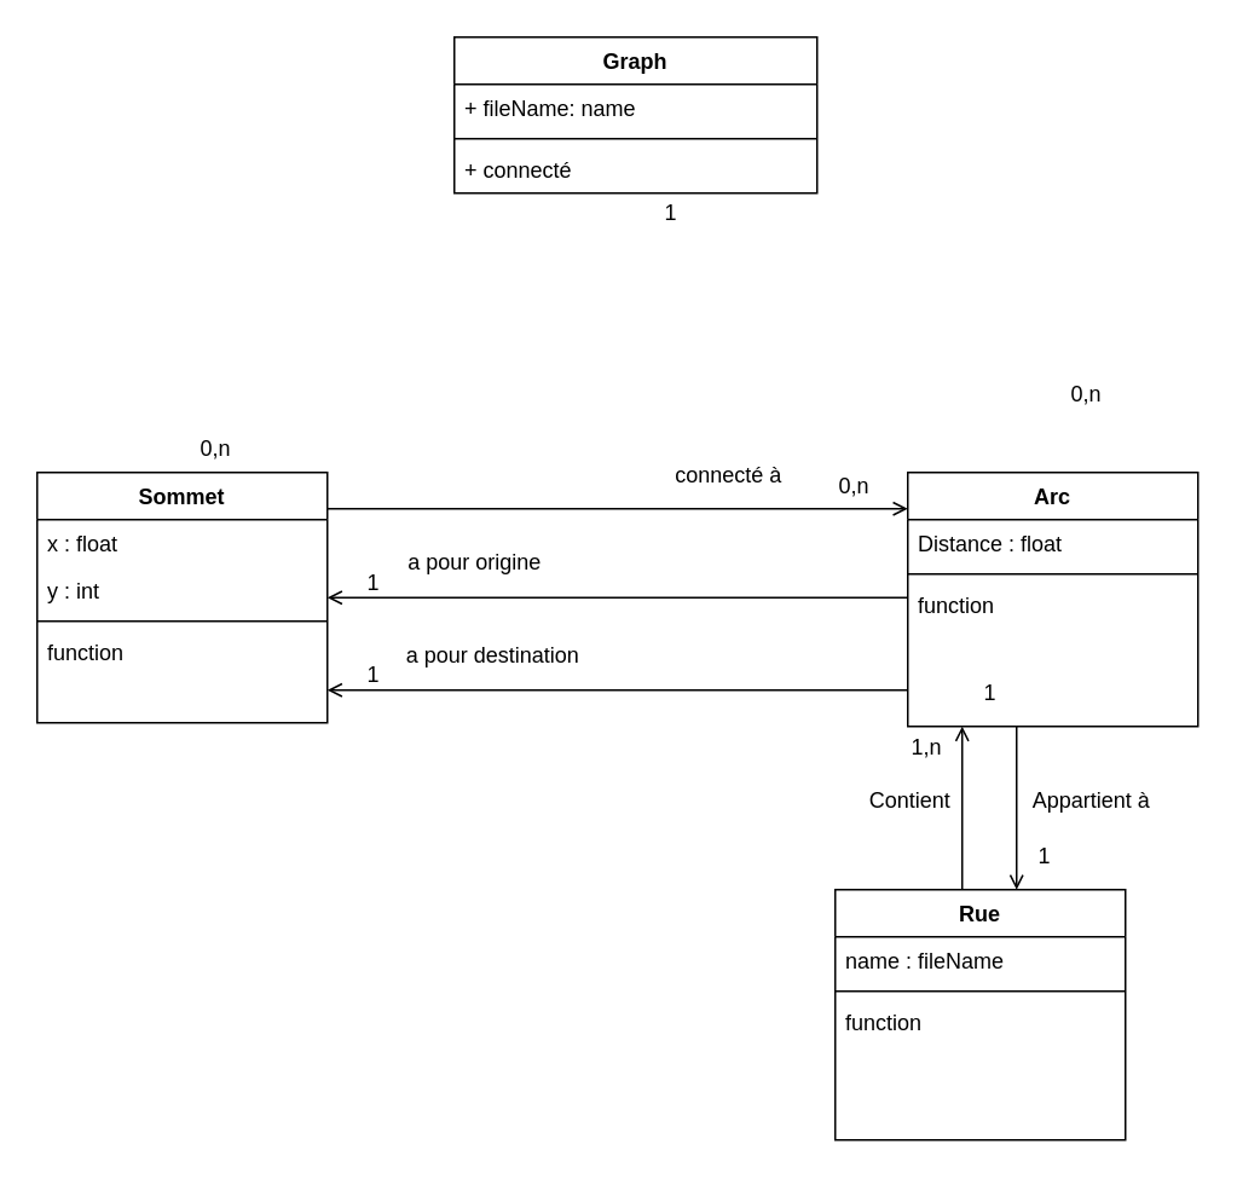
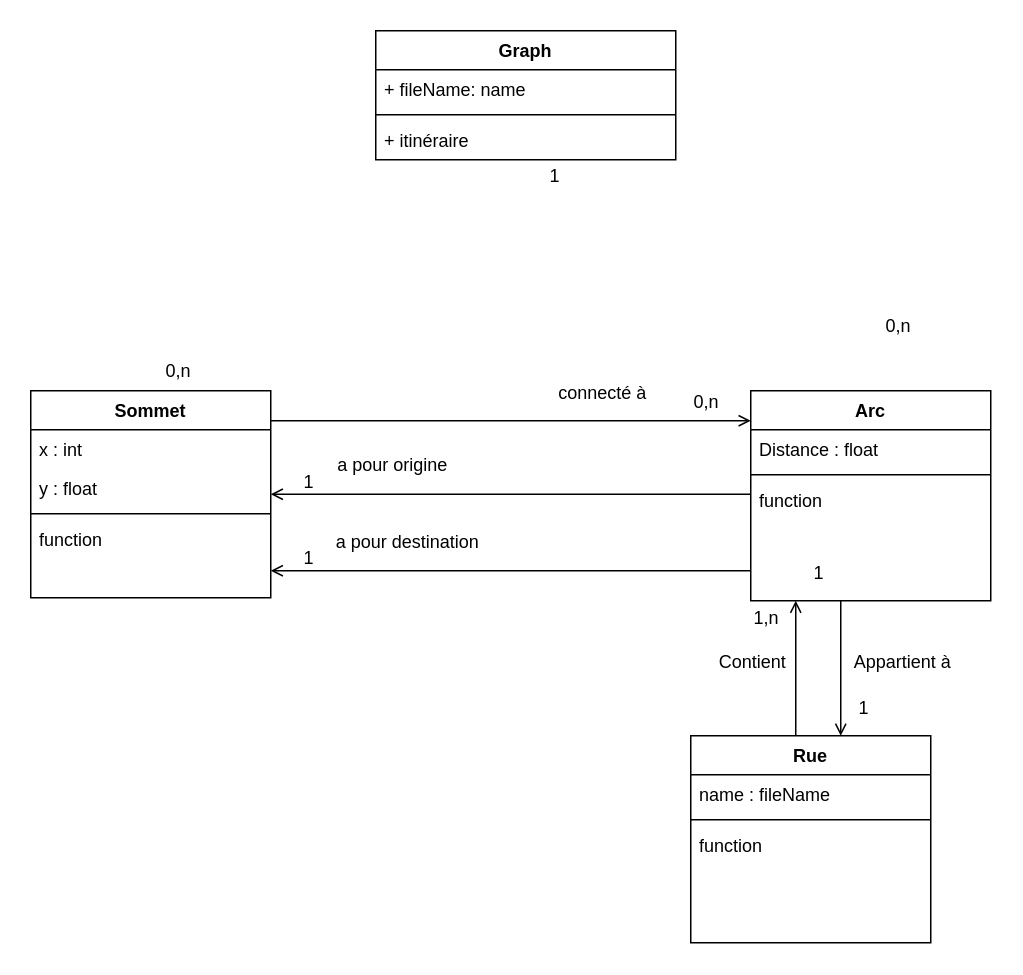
  <mxCell id="0" />
  <mxCell id="1" parent="0" />
  <mxCell id="2" value="Sommet" style="swimlane;fontStyle=1;align=center;verticalAlign=top;childLayout=stackLayout;horizontal=1;startSize=26;horizontalStack=0;resizeParent=1;resizeLast=0;collapsible=1;marginBottom=0;rounded=0;shadow=0;strokeWidth=1;" parent="1" vertex="1"><mxGeometry x="20" y="260" width="160" height="138" as="geometry"><mxRectangle x="230" y="140" width="160" height="26" as="alternateBounds" /></mxGeometry></mxCell>
- <mxCell id="3" value="x : float" style="text;align=left;verticalAlign=top;spacingLeft=4;spacingRight=4;overflow=hidden;rotatable=0;points=[[0,0.5],[1,0.5]];portConstraint=eastwest;" parent="2" vertex="1"><mxGeometry y="26" width="160" height="26" as="geometry" /></mxCell>
- <mxCell id="4" value="y : int" style="text;align=left;verticalAlign=top;spacingLeft=4;spacingRight=4;overflow=hidden;rotatable=0;points=[[0,0.5],[1,0.5]];portConstraint=eastwest;rounded=0;shadow=0;html=0;" parent="2" vertex="1"><mxGeometry y="52" width="160" height="26" as="geometry" /></mxCell>
+ <mxCell id="3" value="x : int" style="text;align=left;verticalAlign=top;spacingLeft=4;spacingRight=4;overflow=hidden;rotatable=0;points=[[0,0.5],[1,0.5]];portConstraint=eastwest;" parent="2" vertex="1"><mxGeometry y="26" width="160" height="26" as="geometry" /></mxCell>
+ <mxCell id="4" value="y : float" style="text;align=left;verticalAlign=top;spacingLeft=4;spacingRight=4;overflow=hidden;rotatable=0;points=[[0,0.5],[1,0.5]];portConstraint=eastwest;rounded=0;shadow=0;html=0;" parent="2" vertex="1"><mxGeometry y="52" width="160" height="26" as="geometry" /></mxCell>
  <mxCell id="5" value="" style="line;html=1;strokeWidth=1;align=left;verticalAlign=middle;spacingTop=-1;spacingLeft=3;spacingRight=3;rotatable=0;labelPosition=right;points=[];portConstraint=eastwest;" parent="2" vertex="1"><mxGeometry y="78" width="160" height="8" as="geometry" /></mxCell>
  <mxCell id="6" value="function" style="text;align=left;verticalAlign=top;spacingLeft=4;spacingRight=4;overflow=hidden;rotatable=0;points=[[0,0.5],[1,0.5]];portConstraint=eastwest;" parent="2" vertex="1"><mxGeometry y="86" width="160" height="26" as="geometry" /></mxCell>
  <mxCell id="7" value="Arc" style="swimlane;fontStyle=1;align=center;verticalAlign=top;childLayout=stackLayout;horizontal=1;startSize=26;horizontalStack=0;resizeParent=1;resizeLast=0;collapsible=1;marginBottom=0;rounded=0;shadow=0;strokeWidth=1;" parent="1" vertex="1"><mxGeometry x="500" y="260" width="160" height="140" as="geometry"><mxRectangle x="550" y="140" width="160" height="26" as="alternateBounds" /></mxGeometry></mxCell>
  <mxCell id="8" value="Distance : float" style="text;align=left;verticalAlign=top;spacingLeft=4;spacingRight=4;overflow=hidden;rotatable=0;points=[[0,0.5],[1,0.5]];portConstraint=eastwest;" parent="7" vertex="1"><mxGeometry y="26" width="160" height="26" as="geometry" /></mxCell>
  <mxCell id="9" value="" style="line;html=1;strokeWidth=1;align=left;verticalAlign=middle;spacingTop=-1;spacingLeft=3;spacingRight=3;rotatable=0;labelPosition=right;points=[];portConstraint=eastwest;" parent="7" vertex="1"><mxGeometry y="52" width="160" height="8" as="geometry" /></mxCell>
  <mxCell id="10" value="function" style="text;align=left;verticalAlign=top;spacingLeft=4;spacingRight=4;overflow=hidden;rotatable=0;points=[[0,0.5],[1,0.5]];portConstraint=eastwest;" parent="7" vertex="1"><mxGeometry y="60" width="160" height="26" as="geometry" /></mxCell>
  <mxCell id="11" value="" style="endArrow=open;shadow=0;strokeWidth=1;rounded=0;endFill=1;edgeStyle=elbowEdgeStyle;elbow=vertical;" parent="1" source="2" target="7" edge="1"><mxGeometry x="0.5" y="41" relative="1" as="geometry"><mxPoint x="320" y="182" as="sourcePoint" /><mxPoint x="480" y="182" as="targetPoint" /><mxPoint x="-40" y="32" as="offset" /><Array as="points"><mxPoint x="330" y="280" /><mxPoint x="290" y="290" /></Array></mxGeometry></mxCell>
  <mxCell id="12" value="" style="resizable=0;align=left;verticalAlign=bottom;labelBackgroundColor=none;fontSize=12;" parent="11" connectable="0" vertex="1"><mxGeometry x="-1" relative="1" as="geometry"><mxPoint x="10" y="-4" as="offset" /></mxGeometry></mxCell>
  <mxCell id="13" value="0,n" style="resizable=0;align=right;verticalAlign=bottom;labelBackgroundColor=none;fontSize=12;" parent="11" connectable="0" vertex="1"><mxGeometry x="1" relative="1" as="geometry"><mxPoint x="-20" y="-4" as="offset" /></mxGeometry></mxCell>
  <mxCell id="14" value="connecté à" style="text;html=1;resizable=0;points=[];;align=center;verticalAlign=middle;labelBackgroundColor=none;rounded=0;shadow=0;strokeWidth=1;fontSize=12;" parent="11" vertex="1" connectable="0"><mxGeometry x="0.5" y="49" relative="1" as="geometry"><mxPoint x="-20" y="30" as="offset" /></mxGeometry></mxCell>
  <mxCell id="15" value="Graph" style="swimlane;fontStyle=1;align=center;verticalAlign=top;childLayout=stackLayout;horizontal=1;startSize=26;horizontalStack=0;resizeParent=1;resizeParentMax=0;resizeLast=0;collapsible=1;marginBottom=0;whiteSpace=wrap;html=1;" parent="1" vertex="1"><mxGeometry x="250" y="20" width="200" height="86" as="geometry" /></mxCell>
  <mxCell id="16" value="+ fileName: name" style="text;strokeColor=none;fillColor=none;align=left;verticalAlign=top;spacingLeft=4;spacingRight=4;overflow=hidden;rotatable=0;points=[[0,0.5],[1,0.5]];portConstraint=eastwest;whiteSpace=wrap;html=1;" parent="15" vertex="1"><mxGeometry y="26" width="200" height="26" as="geometry" /></mxCell>
  <mxCell id="17" value="" style="line;strokeWidth=1;fillColor=none;align=left;verticalAlign=middle;spacingTop=-1;spacingLeft=3;spacingRight=3;rotatable=0;labelPosition=right;points=[];portConstraint=eastwest;strokeColor=inherit;" parent="15" vertex="1"><mxGeometry y="52" width="200" height="8" as="geometry" /></mxCell>
- <mxCell id="18" value="+ connecté" style="text;strokeColor=none;fillColor=none;align=left;verticalAlign=top;spacingLeft=4;spacingRight=4;overflow=hidden;rotatable=0;points=[[0,0.5],[1,0.5]];portConstraint=eastwest;whiteSpace=wrap;html=1;" parent="15" vertex="1"><mxGeometry y="60" width="200" height="26" as="geometry" /></mxCell>
+ <mxCell id="18" value="+ itinéraire" style="text;strokeColor=none;fillColor=none;align=left;verticalAlign=top;spacingLeft=4;spacingRight=4;overflow=hidden;rotatable=0;points=[[0,0.5],[1,0.5]];portConstraint=eastwest;whiteSpace=wrap;html=1;" parent="15" vertex="1"><mxGeometry y="60" width="200" height="26" as="geometry" /></mxCell>
  <mxCell id="19" value="" style="endArrow=open;shadow=0;strokeWidth=1;rounded=0;endFill=1;edgeStyle=elbowEdgeStyle;elbow=vertical;" parent="1" source="7" target="2" edge="1"><mxGeometry x="0.5" y="41" relative="1" as="geometry"><mxPoint x="160" y="456" as="sourcePoint" /><mxPoint x="450" y="456" as="targetPoint" /><mxPoint x="-40" y="32" as="offset" /><Array as="points"><mxPoint x="330" y="329" /><mxPoint x="310" y="350" /></Array></mxGeometry></mxCell>
  <mxCell id="20" value="" style="resizable=0;align=left;verticalAlign=bottom;labelBackgroundColor=none;fontSize=12;" parent="19" connectable="0" vertex="1"><mxGeometry x="-1" relative="1" as="geometry"><mxPoint x="10" y="-4" as="offset" /></mxGeometry></mxCell>
  <mxCell id="21" value="1" style="resizable=0;align=right;verticalAlign=bottom;labelBackgroundColor=none;fontSize=12;" parent="19" connectable="0" vertex="1"><mxGeometry x="1" relative="1" as="geometry"><mxPoint x="30" as="offset" /></mxGeometry></mxCell>
  <mxCell id="22" value="a pour origine" style="text;html=1;resizable=0;points=[];;align=center;verticalAlign=middle;labelBackgroundColor=none;rounded=0;shadow=0;strokeWidth=1;fontSize=12;" parent="19" vertex="1" connectable="0"><mxGeometry x="0.5" y="49" relative="1" as="geometry"><mxPoint y="-69" as="offset" /></mxGeometry></mxCell>
  <mxCell id="23" value="" style="endArrow=open;shadow=0;strokeWidth=1;rounded=0;endFill=1;edgeStyle=elbowEdgeStyle;elbow=vertical;" parent="1" source="7" target="2" edge="1"><mxGeometry x="0.5" y="41" relative="1" as="geometry"><mxPoint x="480" y="446" as="sourcePoint" /><mxPoint x="160" y="446" as="targetPoint" /><mxPoint x="-40" y="32" as="offset" /><Array as="points"><mxPoint x="300" y="380" /></Array></mxGeometry></mxCell>
  <mxCell id="24" value="" style="resizable=0;align=left;verticalAlign=bottom;labelBackgroundColor=none;fontSize=12;" parent="23" connectable="0" vertex="1"><mxGeometry x="-1" relative="1" as="geometry"><mxPoint x="10" y="-4" as="offset" /></mxGeometry></mxCell>
  <mxCell id="25" value="1" style="resizable=0;align=right;verticalAlign=bottom;labelBackgroundColor=none;fontSize=12;" parent="23" connectable="0" vertex="1"><mxGeometry x="1" relative="1" as="geometry"><mxPoint x="30" as="offset" /></mxGeometry></mxCell>
  <mxCell id="26" value="a pour destination" style="text;html=1;resizable=0;points=[];;align=center;verticalAlign=middle;labelBackgroundColor=none;rounded=0;shadow=0;strokeWidth=1;fontSize=12;" parent="23" vertex="1" connectable="0"><mxGeometry x="0.5" y="49" relative="1" as="geometry"><mxPoint x="10" y="-69" as="offset" /></mxGeometry></mxCell>
  <mxCell id="27" value="1" style="resizable=0;align=right;verticalAlign=bottom;labelBackgroundColor=none;fontSize=12;" parent="1" connectable="0" vertex="1"><mxGeometry x="250" y="250" as="geometry"><mxPoint x="124" y="-125" as="offset" /></mxGeometry></mxCell>
  <mxCell id="28" value="0,n" style="resizable=0;align=right;verticalAlign=bottom;labelBackgroundColor=none;fontSize=12;" parent="1" connectable="0" vertex="1"><mxGeometry x="110" y="270" as="geometry"><mxPoint x="18" y="-15" as="offset" /></mxGeometry></mxCell>
  <mxCell id="29" value="0,n" style="resizable=0;align=right;verticalAlign=bottom;labelBackgroundColor=none;fontSize=12;" parent="1" connectable="0" vertex="1"><mxGeometry x="590" y="240" as="geometry"><mxPoint x="18" y="-15" as="offset" /></mxGeometry></mxCell>
  <mxCell id="30" value="Rue" style="swimlane;fontStyle=1;align=center;verticalAlign=top;childLayout=stackLayout;horizontal=1;startSize=26;horizontalStack=0;resizeParent=1;resizeLast=0;collapsible=1;marginBottom=0;rounded=0;shadow=0;strokeWidth=1;" parent="1" vertex="1"><mxGeometry x="460" y="490" width="160" height="138" as="geometry"><mxRectangle x="230" y="140" width="160" height="26" as="alternateBounds" /></mxGeometry></mxCell>
  <mxCell id="31" value="name : fileName" style="text;align=left;verticalAlign=top;spacingLeft=4;spacingRight=4;overflow=hidden;rotatable=0;points=[[0,0.5],[1,0.5]];portConstraint=eastwest;" parent="30" vertex="1"><mxGeometry y="26" width="160" height="26" as="geometry" /></mxCell>
  <mxCell id="32" value="" style="line;html=1;strokeWidth=1;align=left;verticalAlign=middle;spacingTop=-1;spacingLeft=3;spacingRight=3;rotatable=0;labelPosition=right;points=[];portConstraint=eastwest;" parent="30" vertex="1"><mxGeometry y="52" width="160" height="8" as="geometry" /></mxCell>
  <mxCell id="33" value="function" style="text;align=left;verticalAlign=top;spacingLeft=4;spacingRight=4;overflow=hidden;rotatable=0;points=[[0,0.5],[1,0.5]];portConstraint=eastwest;" parent="30" vertex="1"><mxGeometry y="60" width="160" height="26" as="geometry" /></mxCell>
  <mxCell id="34" value="" style="endArrow=open;shadow=0;strokeWidth=1;rounded=0;endFill=1;edgeStyle=elbowEdgeStyle;elbow=vertical;" edge="1" parent="1" source="7" target="30"><mxGeometry x="0.5" y="41" relative="1" as="geometry"><mxPoint x="500" y="460" as="sourcePoint" /><mxPoint x="180" y="460" as="targetPoint" /><mxPoint x="-40" y="32" as="offset" /><Array as="points"><mxPoint x="560" y="430" /><mxPoint x="530" y="440" /><mxPoint x="310" y="481" /></Array></mxGeometry></mxCell>
  <mxCell id="35" value="" style="resizable=0;align=left;verticalAlign=bottom;labelBackgroundColor=none;fontSize=12;" connectable="0" vertex="1" parent="34"><mxGeometry x="-1" relative="1" as="geometry"><mxPoint x="10" y="-4" as="offset" /></mxGeometry></mxCell>
  <mxCell id="36" value="1" style="resizable=0;align=right;verticalAlign=bottom;labelBackgroundColor=none;fontSize=12;" connectable="0" vertex="1" parent="34"><mxGeometry x="1" relative="1" as="geometry"><mxPoint x="20" y="-10" as="offset" /></mxGeometry></mxCell>
  <mxCell id="37" value="Appartient à" style="text;html=1;resizable=0;points=[];;align=center;verticalAlign=middle;labelBackgroundColor=none;rounded=0;shadow=0;strokeWidth=1;fontSize=12;" vertex="1" connectable="0" parent="34"><mxGeometry x="0.5" y="49" relative="1" as="geometry"><mxPoint x="-9" y="-28" as="offset" /></mxGeometry></mxCell>
  <mxCell id="38" value="" style="endArrow=open;shadow=0;strokeWidth=1;rounded=0;endFill=1;edgeStyle=elbowEdgeStyle;elbow=vertical;" edge="1" parent="1" source="30" target="7"><mxGeometry x="0.5" y="41" relative="1" as="geometry"><mxPoint x="440" y="398" as="sourcePoint" /><mxPoint x="440" y="488" as="targetPoint" /><mxPoint x="-40" y="32" as="offset" /><Array as="points"><mxPoint x="530" y="440" /><mxPoint x="410" y="438" /><mxPoint x="190" y="479" /></Array></mxGeometry></mxCell>
  <mxCell id="39" value="" style="resizable=0;align=left;verticalAlign=bottom;labelBackgroundColor=none;fontSize=12;" connectable="0" vertex="1" parent="38"><mxGeometry x="-1" relative="1" as="geometry"><mxPoint x="10" y="-4" as="offset" /></mxGeometry></mxCell>
  <mxCell id="40" value="1" style="resizable=0;align=right;verticalAlign=bottom;labelBackgroundColor=none;fontSize=12;" connectable="0" vertex="1" parent="38"><mxGeometry x="1" relative="1" as="geometry"><mxPoint x="20" y="-10" as="offset" /></mxGeometry></mxCell>
  <mxCell id="41" value="Contient" style="text;html=1;resizable=0;points=[];;align=center;verticalAlign=middle;labelBackgroundColor=none;rounded=0;shadow=0;strokeWidth=1;fontSize=12;" vertex="1" connectable="0" parent="38"><mxGeometry x="0.5" y="49" relative="1" as="geometry"><mxPoint x="19" y="18" as="offset" /></mxGeometry></mxCell>
  <mxCell id="42" value="1,n" style="resizable=0;align=right;verticalAlign=bottom;labelBackgroundColor=none;fontSize=12;fillColor=#d5e8d4;" connectable="0" vertex="1" parent="1"><mxGeometry x="520" y="420.005" as="geometry" /></mxCell>
